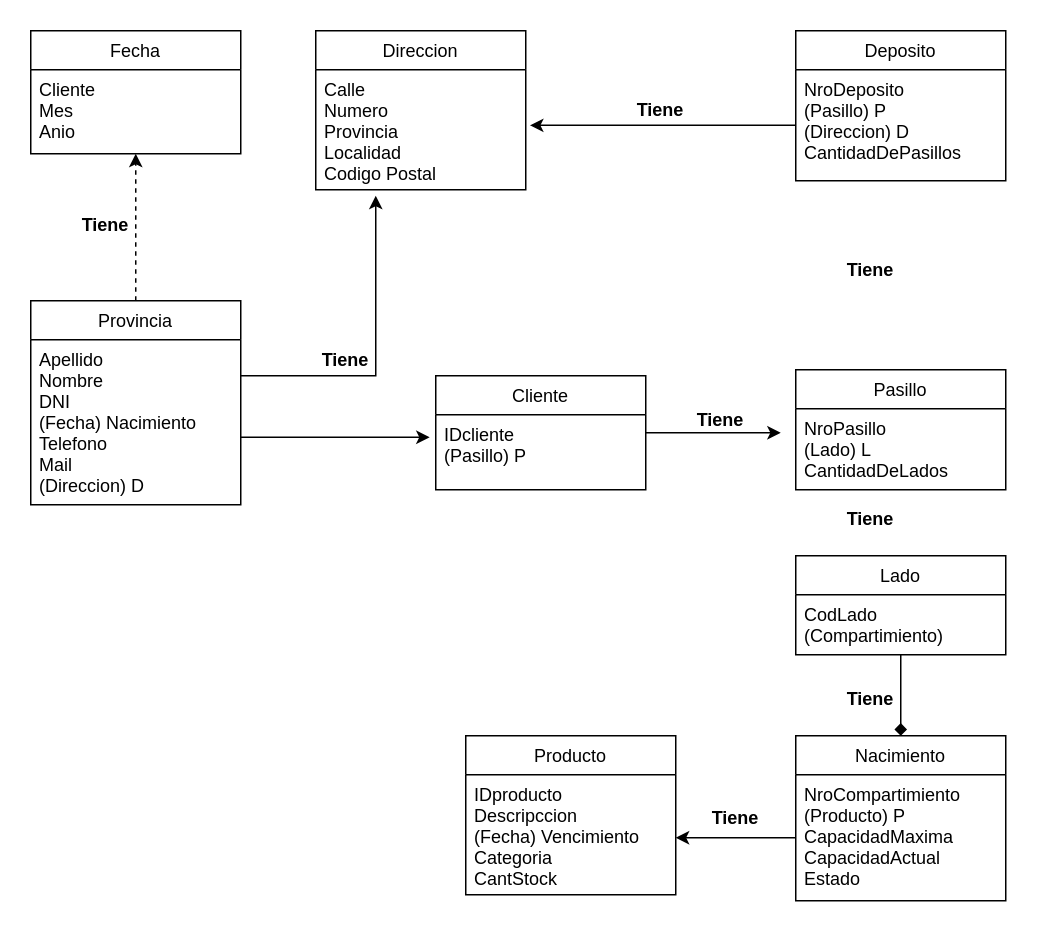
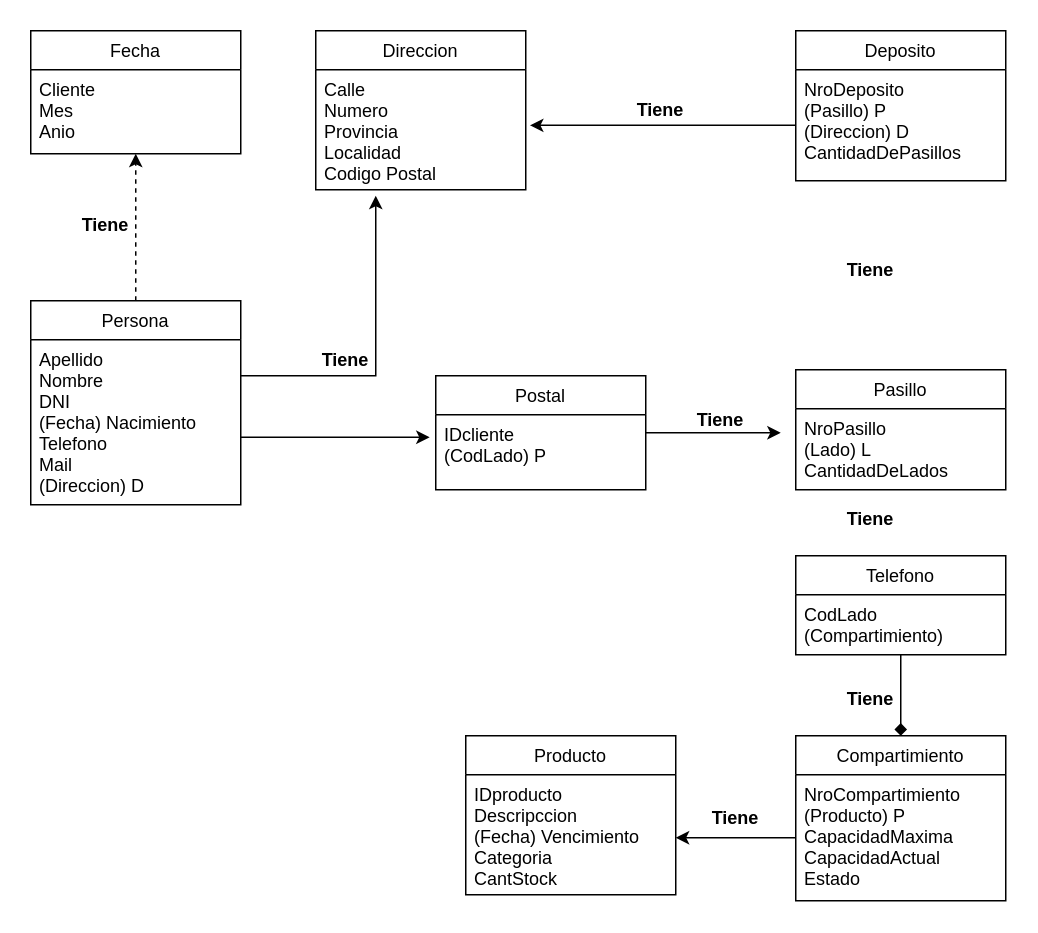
  <mxCell id="0" />
  <mxCell id="1" parent="0" />
  <mxCell id="2" style="edgeStyle=orthogonalEdgeStyle;rounded=0;orthogonalLoop=1;jettySize=auto;html=1;entryX=0.5;entryY=1;entryDx=0;entryDy=0;fontSize=12;dashed=1;" edge="1" parent="1" source="3" target="5"><mxGeometry relative="1" as="geometry"><Array as="points"><mxPoint x="90" y="150" /><mxPoint x="90" y="150" /></Array></mxGeometry></mxCell>
- <mxCell id="3" value="Provincia" style="swimlane;fontStyle=0;childLayout=stackLayout;horizontal=1;startSize=26;fillColor=none;horizontalStack=0;resizeParent=1;resizeParentMax=0;resizeLast=0;collapsible=1;marginBottom=0;glass=0;" vertex="1" parent="1"><mxGeometry x="20" y="200" width="140" height="136" as="geometry" /></mxCell>
+ <mxCell id="3" value="Persona" style="swimlane;fontStyle=0;childLayout=stackLayout;horizontal=1;startSize=26;fillColor=none;horizontalStack=0;resizeParent=1;resizeParentMax=0;resizeLast=0;collapsible=1;marginBottom=0;glass=0;" vertex="1" parent="1"><mxGeometry x="20" y="200" width="140" height="136" as="geometry" /></mxCell>
  <mxCell id="4" value="Apellido&#10;Nombre&#10;DNI&#10;(Fecha) Nacimiento&#10;Telefono&#10;Mail&#10;(Direccion) D&#10;&#10;" style="text;strokeColor=none;fillColor=none;align=left;verticalAlign=top;spacingLeft=4;spacingRight=4;overflow=hidden;rotatable=0;points=[[0,0.5],[1,0.5]];portConstraint=eastwest;fontSize=12;fontStyle=0" vertex="1" parent="3"><mxGeometry y="26" width="140" height="110" as="geometry" /></mxCell>
  <mxCell id="5" value="Fecha" style="swimlane;fontStyle=0;childLayout=stackLayout;horizontal=1;startSize=26;fillColor=none;horizontalStack=0;resizeParent=1;resizeParentMax=0;resizeLast=0;collapsible=1;marginBottom=0;glass=0;fontSize=12;" vertex="1" parent="1"><mxGeometry x="20" y="20" width="140" height="82" as="geometry" /></mxCell>
  <mxCell id="6" value="Cliente&#10;Mes&#10;Anio&#10;" style="text;strokeColor=none;fillColor=none;align=left;verticalAlign=top;spacingLeft=4;spacingRight=4;overflow=hidden;rotatable=0;points=[[0,0.5],[1,0.5]];portConstraint=eastwest;" vertex="1" parent="5"><mxGeometry y="26" width="140" height="56" as="geometry" /></mxCell>
  <mxCell id="7" value="Direccion" style="swimlane;fontStyle=0;childLayout=stackLayout;horizontal=1;startSize=26;fillColor=none;horizontalStack=0;resizeParent=1;resizeParentMax=0;resizeLast=0;collapsible=1;marginBottom=0;glass=0;fontSize=12;" vertex="1" parent="1"><mxGeometry x="210" y="20" width="140" height="106" as="geometry" /></mxCell>
  <mxCell id="8" value="Calle&#10;Numero&#10;Provincia&#10;Localidad&#10;Codigo Postal" style="text;strokeColor=none;fillColor=none;align=left;verticalAlign=top;spacingLeft=4;spacingRight=4;overflow=hidden;rotatable=0;points=[[0,0.5],[1,0.5]];portConstraint=eastwest;" vertex="1" parent="7"><mxGeometry y="26" width="140" height="80" as="geometry" /></mxCell>
  <mxCell id="9" style="edgeStyle=orthogonalEdgeStyle;rounded=0;orthogonalLoop=1;jettySize=auto;html=1;fontSize=12;" edge="1" parent="1" source="10"><mxGeometry relative="1" as="geometry"><mxPoint x="520" y="288" as="targetPoint" /></mxGeometry></mxCell>
- <mxCell id="10" value="Cliente" style="swimlane;fontStyle=0;childLayout=stackLayout;horizontal=1;startSize=26;fillColor=none;horizontalStack=0;resizeParent=1;resizeParentMax=0;resizeLast=0;collapsible=1;marginBottom=0;glass=0;fontSize=12;" vertex="1" parent="1"><mxGeometry x="290" y="250" width="140" height="76" as="geometry" /></mxCell>
- <mxCell id="11" value="IDcliente&#10;(Pasillo) P&#10;" style="text;strokeColor=none;fillColor=none;align=left;verticalAlign=top;spacingLeft=4;spacingRight=4;overflow=hidden;rotatable=0;points=[[0,0.5],[1,0.5]];portConstraint=eastwest;" vertex="1" parent="10"><mxGeometry y="26" width="140" height="50" as="geometry" /></mxCell>
+ <mxCell id="10" value="Postal" style="swimlane;fontStyle=0;childLayout=stackLayout;horizontal=1;startSize=26;fillColor=none;horizontalStack=0;resizeParent=1;resizeParentMax=0;resizeLast=0;collapsible=1;marginBottom=0;glass=0;fontSize=12;" vertex="1" parent="1"><mxGeometry x="290" y="250" width="140" height="76" as="geometry" /></mxCell>
+ <mxCell id="11" value="IDcliente&#10;(CodLado) P&#10;" style="text;strokeColor=none;fillColor=none;align=left;verticalAlign=top;spacingLeft=4;spacingRight=4;overflow=hidden;rotatable=0;points=[[0,0.5],[1,0.5]];portConstraint=eastwest;" vertex="1" parent="10"><mxGeometry y="26" width="140" height="50" as="geometry" /></mxCell>
  <mxCell id="12" value="Pasillo" style="swimlane;fontStyle=0;childLayout=stackLayout;horizontal=1;startSize=26;fillColor=none;horizontalStack=0;resizeParent=1;resizeParentMax=0;resizeLast=0;collapsible=1;marginBottom=0;glass=0;fontSize=12;" vertex="1" parent="1"><mxGeometry x="530" y="246" width="140" height="80" as="geometry" /></mxCell>
  <mxCell id="13" value="NroPasillo&#10;(Lado) L&#10;CantidadDeLados&#10;" style="text;strokeColor=none;fillColor=none;align=left;verticalAlign=top;spacingLeft=4;spacingRight=4;overflow=hidden;rotatable=0;points=[[0,0.5],[1,0.5]];portConstraint=eastwest;" vertex="1" parent="12"><mxGeometry y="26" width="140" height="54" as="geometry" /></mxCell>
  <mxCell id="14" style="edgeStyle=orthogonalEdgeStyle;rounded=0;orthogonalLoop=1;jettySize=auto;html=1;entryX=0.5;entryY=0;entryDx=0;entryDy=0;fontSize=12;endArrow=diamond;" edge="1" parent="1" source="15" target="17"><mxGeometry relative="1" as="geometry" /></mxCell>
- <mxCell id="15" value="Lado" style="swimlane;fontStyle=0;childLayout=stackLayout;horizontal=1;startSize=26;fillColor=none;horizontalStack=0;resizeParent=1;resizeParentMax=0;resizeLast=0;collapsible=1;marginBottom=0;glass=0;fontSize=12;" vertex="1" parent="1"><mxGeometry x="530" y="370" width="140" height="66" as="geometry" /></mxCell>
+ <mxCell id="15" value="Telefono" style="swimlane;fontStyle=0;childLayout=stackLayout;horizontal=1;startSize=26;fillColor=none;horizontalStack=0;resizeParent=1;resizeParentMax=0;resizeLast=0;collapsible=1;marginBottom=0;glass=0;fontSize=12;" vertex="1" parent="1"><mxGeometry x="530" y="370" width="140" height="66" as="geometry" /></mxCell>
  <mxCell id="16" value="CodLado&#10;(Compartimiento)&#10;" style="text;strokeColor=none;fillColor=none;align=left;verticalAlign=top;spacingLeft=4;spacingRight=4;overflow=hidden;rotatable=0;points=[[0,0.5],[1,0.5]];portConstraint=eastwest;" vertex="1" parent="15"><mxGeometry y="26" width="140" height="40" as="geometry" /></mxCell>
- <mxCell id="17" value="Nacimiento" style="swimlane;fontStyle=0;childLayout=stackLayout;horizontal=1;startSize=26;fillColor=none;horizontalStack=0;resizeParent=1;resizeParentMax=0;resizeLast=0;collapsible=1;marginBottom=0;glass=0;fontSize=12;" vertex="1" parent="1"><mxGeometry x="530" y="490" width="140" height="110" as="geometry" /></mxCell>
+ <mxCell id="17" value="Compartimiento" style="swimlane;fontStyle=0;childLayout=stackLayout;horizontal=1;startSize=26;fillColor=none;horizontalStack=0;resizeParent=1;resizeParentMax=0;resizeLast=0;collapsible=1;marginBottom=0;glass=0;fontSize=12;" vertex="1" parent="1"><mxGeometry x="530" y="490" width="140" height="110" as="geometry" /></mxCell>
  <mxCell id="18" value="NroCompartimiento&#10;(Producto) P&#10;CapacidadMaxima&#10;CapacidadActual&#10;Estado&#10;" style="text;strokeColor=none;fillColor=none;align=left;verticalAlign=top;spacingLeft=4;spacingRight=4;overflow=hidden;rotatable=0;points=[[0,0.5],[1,0.5]];portConstraint=eastwest;" vertex="1" parent="17"><mxGeometry y="26" width="140" height="84" as="geometry" /></mxCell>
  <mxCell id="19" value="Producto" style="swimlane;fontStyle=0;childLayout=stackLayout;horizontal=1;startSize=26;fillColor=none;horizontalStack=0;resizeParent=1;resizeParentMax=0;resizeLast=0;collapsible=1;marginBottom=0;glass=0;fontSize=12;" vertex="1" parent="1"><mxGeometry x="310" y="490" width="140" height="106" as="geometry" /></mxCell>
  <mxCell id="20" value="IDproducto&#10;Descripccion&#10;(Fecha) Vencimiento&#10;Categoria&#10;CantStock" style="text;strokeColor=none;fillColor=none;align=left;verticalAlign=top;spacingLeft=4;spacingRight=4;overflow=hidden;rotatable=0;points=[[0,0.5],[1,0.5]];portConstraint=eastwest;" vertex="1" parent="19"><mxGeometry y="26" width="140" height="80" as="geometry" /></mxCell>
  <mxCell id="21" value="&lt;b&gt;Tiene&lt;/b&gt;" style="text;html=1;strokeColor=none;fillColor=none;align=center;verticalAlign=middle;whiteSpace=wrap;rounded=0;glass=0;fontSize=12;" vertex="1" parent="1"><mxGeometry x="50" y="140" width="40" height="20" as="geometry" /></mxCell>
  <mxCell id="22" value="&lt;b&gt;Tiene&lt;/b&gt;" style="text;html=1;strokeColor=none;fillColor=none;align=center;verticalAlign=middle;whiteSpace=wrap;rounded=0;glass=0;fontSize=12;" vertex="1" parent="1"><mxGeometry x="210" y="230" width="40" height="20" as="geometry" /></mxCell>
  <mxCell id="23" value="&lt;b&gt;Tiene&lt;/b&gt;" style="text;html=1;strokeColor=none;fillColor=none;align=center;verticalAlign=middle;whiteSpace=wrap;rounded=0;glass=0;fontSize=12;" vertex="1" parent="1"><mxGeometry x="460" y="270" width="40" height="20" as="geometry" /></mxCell>
  <mxCell id="24" style="edgeStyle=orthogonalEdgeStyle;rounded=0;orthogonalLoop=1;jettySize=auto;html=1;entryX=-0.029;entryY=0.3;entryDx=0;entryDy=0;entryPerimeter=0;fontSize=12;" edge="1" parent="1" source="4" target="11"><mxGeometry relative="1" as="geometry"><Array as="points"><mxPoint x="180" y="291" /><mxPoint x="180" y="291" /></Array></mxGeometry></mxCell>
  <mxCell id="25" style="edgeStyle=orthogonalEdgeStyle;rounded=0;orthogonalLoop=1;jettySize=auto;html=1;fontSize=12;" edge="1" parent="1" source="4"><mxGeometry relative="1" as="geometry"><mxPoint x="250" y="130" as="targetPoint" /><Array as="points"><mxPoint x="250" y="250" /></Array></mxGeometry></mxCell>
  <mxCell id="26" value="&lt;b&gt;Tiene&lt;/b&gt;" style="text;html=1;strokeColor=none;fillColor=none;align=center;verticalAlign=middle;whiteSpace=wrap;rounded=0;glass=0;fontSize=12;" vertex="1" parent="1"><mxGeometry x="560" y="336" width="40" height="20" as="geometry" /></mxCell>
  <mxCell id="27" value="&lt;b&gt;Tiene&lt;/b&gt;" style="text;html=1;strokeColor=none;fillColor=none;align=center;verticalAlign=middle;whiteSpace=wrap;rounded=0;glass=0;fontSize=12;" vertex="1" parent="1"><mxGeometry x="560" y="456" width="40" height="20" as="geometry" /></mxCell>
  <mxCell id="28" style="edgeStyle=orthogonalEdgeStyle;rounded=0;orthogonalLoop=1;jettySize=auto;html=1;fontSize=12;" edge="1" parent="1" source="18"><mxGeometry relative="1" as="geometry"><mxPoint x="450" y="558" as="targetPoint" /></mxGeometry></mxCell>
  <mxCell id="29" value="&lt;b&gt;Tiene&lt;/b&gt;" style="text;html=1;strokeColor=none;fillColor=none;align=center;verticalAlign=middle;whiteSpace=wrap;rounded=0;glass=0;fontSize=12;" vertex="1" parent="1"><mxGeometry x="470" y="535" width="40" height="20" as="geometry" /></mxCell>
  <mxCell id="30" value="Deposito" style="swimlane;fontStyle=0;childLayout=stackLayout;horizontal=1;startSize=26;fillColor=none;horizontalStack=0;resizeParent=1;resizeParentMax=0;resizeLast=0;collapsible=1;marginBottom=0;glass=0;" vertex="1" parent="1"><mxGeometry x="530" y="20" width="140" height="100" as="geometry" /></mxCell>
  <mxCell id="31" value="NroDeposito&#10;(Pasillo) P&#10;(Direccion) D&#10;CantidadDePasillos&#10;" style="text;strokeColor=none;fillColor=none;align=left;verticalAlign=top;spacingLeft=4;spacingRight=4;overflow=hidden;rotatable=0;points=[[0,0.5],[1,0.5]];portConstraint=eastwest;fontSize=12;fontStyle=0" vertex="1" parent="30"><mxGeometry y="26" width="140" height="74" as="geometry" /></mxCell>
  <mxCell id="32" value="&lt;b&gt;Tiene&lt;/b&gt;" style="text;html=1;strokeColor=none;fillColor=none;align=center;verticalAlign=middle;whiteSpace=wrap;rounded=0;glass=0;fontSize=12;" vertex="1" parent="1"><mxGeometry x="420" y="63" width="40" height="20" as="geometry" /></mxCell>
  <mxCell id="33" style="edgeStyle=orthogonalEdgeStyle;rounded=0;orthogonalLoop=1;jettySize=auto;html=1;entryX=1.02;entryY=0.463;entryDx=0;entryDy=0;entryPerimeter=0;fontSize=12;" edge="1" parent="1" source="31" target="8"><mxGeometry relative="1" as="geometry" /></mxCell>
  <mxCell id="34" value="&lt;b&gt;Tiene&lt;/b&gt;" style="text;html=1;strokeColor=none;fillColor=none;align=center;verticalAlign=middle;whiteSpace=wrap;rounded=0;glass=0;fontSize=12;" vertex="1" parent="1"><mxGeometry x="560" y="170" width="40" height="20" as="geometry" /></mxCell>
